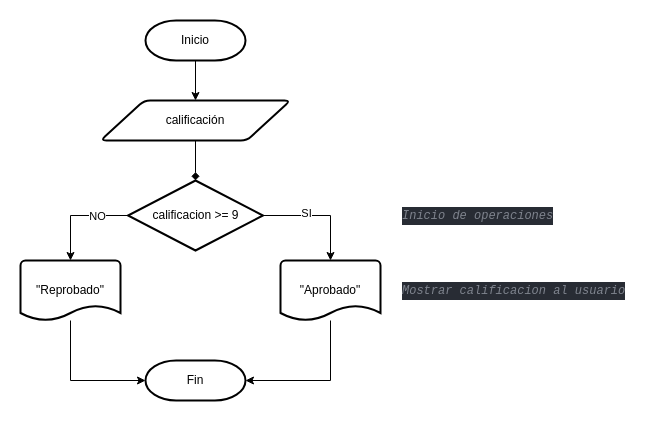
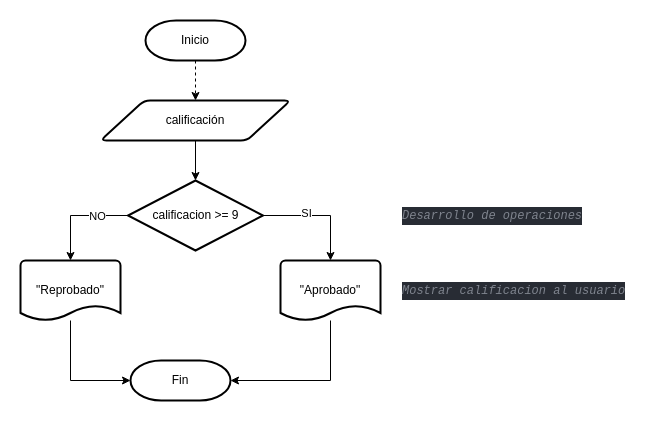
  <mxCell id="0" />
  <mxCell id="1" parent="0" />
  <mxCell id="2" value="Inicio" style="strokeWidth=2;html=1;shape=mxgraph.flowchart.terminator;whiteSpace=wrap;" parent="1" vertex="1"><mxGeometry x="145" y="20" width="100" height="40" as="geometry" /></mxCell>
- <mxCell id="3" style="edgeStyle=orthogonalEdgeStyle;rounded=0;orthogonalLoop=1;jettySize=auto;html=1;exitX=0.5;exitY=1;exitDx=0;exitDy=0;entryX=0.5;entryY=0;entryDx=0;entryDy=0;entryPerimeter=0;endArrow=diamond;" parent="1" source="4" target="13" edge="1"><mxGeometry relative="1" as="geometry" /></mxCell>
+ <mxCell id="3" style="edgeStyle=orthogonalEdgeStyle;rounded=0;orthogonalLoop=1;jettySize=auto;html=1;exitX=0.5;exitY=1;exitDx=0;exitDy=0;entryX=0.5;entryY=0;entryDx=0;entryDy=0;entryPerimeter=0;" parent="1" source="4" target="13" edge="1"><mxGeometry relative="1" as="geometry" /></mxCell>
  <mxCell id="4" value="calificación" style="shape=parallelogram;html=1;strokeWidth=2;perimeter=parallelogramPerimeter;whiteSpace=wrap;rounded=1;arcSize=12;size=0.23;" parent="1" vertex="1"><mxGeometry x="100" y="100" width="190" height="40" as="geometry" /></mxCell>
  <mxCell id="5" style="edgeStyle=orthogonalEdgeStyle;rounded=0;orthogonalLoop=1;jettySize=auto;html=1;entryX=1;entryY=0.5;entryDx=0;entryDy=0;entryPerimeter=0;" parent="1" source="6" target="7" edge="1"><mxGeometry relative="1" as="geometry"><Array as="points"><mxPoint x="330" y="380" /></Array></mxGeometry></mxCell>
  <mxCell id="6" value="&quot;Aprobado&quot;" style="strokeWidth=2;html=1;shape=mxgraph.flowchart.document2;whiteSpace=wrap;size=0.25;" parent="1" vertex="1"><mxGeometry x="280" y="260" width="100" height="60" as="geometry" /></mxCell>
- <mxCell id="7" value="Fin" style="strokeWidth=2;html=1;shape=mxgraph.flowchart.terminator;whiteSpace=wrap;" parent="1" vertex="1"><mxGeometry x="145" y="360" width="100" height="40" as="geometry" /></mxCell>
- <mxCell id="8" value="" style="endArrow=classic;html=1;rounded=0;exitX=0.5;exitY=1;exitDx=0;exitDy=0;exitPerimeter=0;entryX=0.5;entryY=0;entryDx=0;entryDy=0;" parent="1" source="2" target="4" edge="1"><mxGeometry width="50" height="50" relative="1" as="geometry"><mxPoint x="25" y="220" as="sourcePoint" /><mxPoint x="75" y="170" as="targetPoint" /></mxGeometry></mxCell>
+ <mxCell id="7" value="Fin" style="strokeWidth=2;html=1;shape=mxgraph.flowchart.terminator;whiteSpace=wrap;" parent="1" vertex="1"><mxGeometry x="130" y="360" width="100" height="40" as="geometry" /></mxCell>
+ <mxCell id="8" value="" style="endArrow=classic;html=1;rounded=0;exitX=0.5;exitY=1;exitDx=0;exitDy=0;exitPerimeter=0;entryX=0.5;entryY=0;entryDx=0;entryDy=0;dashed=1;" parent="1" source="2" target="4" edge="1"><mxGeometry width="50" height="50" relative="1" as="geometry"><mxPoint x="25" y="220" as="sourcePoint" /><mxPoint x="75" y="170" as="targetPoint" /></mxGeometry></mxCell>
  <mxCell id="9" style="edgeStyle=orthogonalEdgeStyle;rounded=0;orthogonalLoop=1;jettySize=auto;html=1;exitX=0;exitY=0.5;exitDx=0;exitDy=0;exitPerimeter=0;entryX=0.5;entryY=0;entryDx=0;entryDy=0;entryPerimeter=0;" parent="1" source="13" target="15" edge="1"><mxGeometry relative="1" as="geometry" /></mxCell>
  <mxCell id="10" value="NO" style="edgeLabel;html=1;align=center;verticalAlign=middle;resizable=0;points=[];" vertex="1" connectable="0" parent="9"><mxGeometry x="-0.424" relative="1" as="geometry"><mxPoint x="-1" as="offset" /></mxGeometry></mxCell>
  <mxCell id="11" style="edgeStyle=orthogonalEdgeStyle;rounded=0;orthogonalLoop=1;jettySize=auto;html=1;exitX=1;exitY=0.5;exitDx=0;exitDy=0;exitPerimeter=0;entryX=0.5;entryY=0;entryDx=0;entryDy=0;entryPerimeter=0;" parent="1" source="13" target="6" edge="1"><mxGeometry relative="1" as="geometry" /></mxCell>
  <mxCell id="12" value="SI" style="edgeLabel;html=1;align=center;verticalAlign=middle;resizable=0;points=[];" vertex="1" connectable="0" parent="11"><mxGeometry x="-0.227" y="3" relative="1" as="geometry"><mxPoint as="offset" /></mxGeometry></mxCell>
  <mxCell id="13" value="calificacion &amp;gt;= 9" style="strokeWidth=2;html=1;shape=mxgraph.flowchart.decision;whiteSpace=wrap;" parent="1" vertex="1"><mxGeometry x="127.5" y="180" width="135" height="70" as="geometry" /></mxCell>
  <mxCell id="14" style="edgeStyle=orthogonalEdgeStyle;rounded=0;orthogonalLoop=1;jettySize=auto;html=1;entryX=0;entryY=0.5;entryDx=0;entryDy=0;entryPerimeter=0;" parent="1" source="15" target="7" edge="1"><mxGeometry relative="1" as="geometry"><Array as="points"><mxPoint x="70" y="380" /></Array></mxGeometry></mxCell>
  <mxCell id="15" value="&quot;Reprobado&quot;" style="strokeWidth=2;html=1;shape=mxgraph.flowchart.document2;whiteSpace=wrap;size=0.25;" parent="1" vertex="1"><mxGeometry x="20" y="260" width="100" height="60" as="geometry" /></mxCell>
  <mxCell id="16" value="&lt;div style=&quot;font-style: normal; font-variant-caps: normal; font-weight: normal; letter-spacing: normal; text-align: start; text-indent: 0px; text-transform: none; word-spacing: 0px; -webkit-text-stroke-width: 0px; text-decoration: none; color: rgb(171, 178, 191); background-color: rgb(40, 44, 52); font-family: &amp;quot;Fira Code&amp;quot;, &amp;quot;Menlo for Powerline&amp;quot;, Menlo, Monaco, &amp;quot;Courier New&amp;quot;, monospace; font-size: 12px; line-height: 18px;&quot;&gt;&lt;div&gt;&lt;span style=&quot;color: rgb(127, 132, 142); font-style: italic;&quot;&gt;Mostrar calificacion al usuario&lt;/span&gt;&lt;/div&gt;&lt;/div&gt;" style="text;whiteSpace=wrap;html=1;" parent="1" vertex="1"><mxGeometry x="400" y="275" width="240" height="30" as="geometry" /></mxCell>
- <mxCell id="17" value="&lt;div style=&quot;font-style: normal; font-variant-caps: normal; font-weight: normal; letter-spacing: normal; text-align: start; text-indent: 0px; text-transform: none; word-spacing: 0px; -webkit-text-stroke-width: 0px; text-decoration: none; color: rgb(171, 178, 191); background-color: rgb(40, 44, 52); font-family: &amp;quot;Fira Code&amp;quot;, &amp;quot;Menlo for Powerline&amp;quot;, Menlo, Monaco, &amp;quot;Courier New&amp;quot;, monospace; font-size: 12px; line-height: 18px;&quot;&gt;&lt;div&gt;&lt;span style=&quot;color: rgb(127, 132, 142); font-style: italic;&quot;&gt;Inicio de operaciones&lt;/span&gt;&lt;/div&gt;&lt;/div&gt;" style="text;whiteSpace=wrap;html=1;" parent="1" vertex="1"><mxGeometry x="400" y="200" width="210" height="30" as="geometry" /></mxCell>
+ <mxCell id="17" value="&lt;div style=&quot;font-style: normal; font-variant-caps: normal; font-weight: normal; letter-spacing: normal; text-align: start; text-indent: 0px; text-transform: none; word-spacing: 0px; -webkit-text-stroke-width: 0px; text-decoration: none; color: rgb(171, 178, 191); background-color: rgb(40, 44, 52); font-family: &amp;quot;Fira Code&amp;quot;, &amp;quot;Menlo for Powerline&amp;quot;, Menlo, Monaco, &amp;quot;Courier New&amp;quot;, monospace; font-size: 12px; line-height: 18px;&quot;&gt;&lt;div&gt;&lt;span style=&quot;color: rgb(127, 132, 142); font-style: italic;&quot;&gt;Desarrollo de operaciones&lt;/span&gt;&lt;/div&gt;&lt;/div&gt;" style="text;whiteSpace=wrap;html=1;" parent="1" vertex="1"><mxGeometry x="400" y="200" width="210" height="30" as="geometry" /></mxCell>
